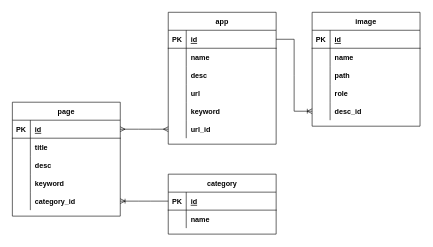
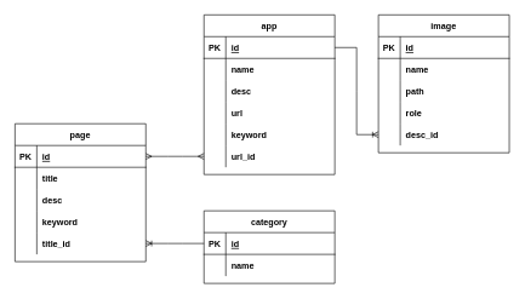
  <mxCell id="0" />
  <mxCell id="1" parent="0" />
  <mxCell id="2" value="page" style="shape=table;startSize=30;container=1;collapsible=1;childLayout=tableLayout;fixedRows=1;rowLines=0;fontStyle=1;align=center;resizeLast=1;" parent="1" vertex="1"><mxGeometry x="20" y="170" width="180" height="190" as="geometry" /></mxCell>
  <mxCell id="3" value="" style="shape=tableRow;horizontal=0;startSize=0;swimlaneHead=0;swimlaneBody=0;fillColor=none;collapsible=0;dropTarget=0;points=[[0,0.5],[1,0.5]];portConstraint=eastwest;top=0;left=0;right=0;bottom=1;" parent="2" vertex="1"><mxGeometry y="30" width="180" height="30" as="geometry" /></mxCell>
  <mxCell id="4" value="PK" style="shape=partialRectangle;connectable=0;fillColor=none;top=0;left=0;bottom=0;right=0;fontStyle=1;overflow=hidden;" parent="3" vertex="1"><mxGeometry width="30" height="30" as="geometry"><mxRectangle width="30" height="30" as="alternateBounds" /></mxGeometry></mxCell>
  <mxCell id="5" value="id" style="shape=partialRectangle;connectable=0;fillColor=none;top=0;left=0;bottom=0;right=0;align=left;spacingLeft=6;fontStyle=5;overflow=hidden;" parent="3" vertex="1"><mxGeometry x="30" width="150" height="30" as="geometry"><mxRectangle width="150" height="30" as="alternateBounds" /></mxGeometry></mxCell>
  <mxCell id="6" value="" style="shape=tableRow;horizontal=0;startSize=0;swimlaneHead=0;swimlaneBody=0;fillColor=none;collapsible=0;dropTarget=0;points=[[0,0.5],[1,0.5]];portConstraint=eastwest;top=0;left=0;right=0;bottom=0;" parent="2" vertex="1"><mxGeometry y="60" width="180" height="30" as="geometry" /></mxCell>
  <mxCell id="7" value="" style="shape=partialRectangle;connectable=0;fillColor=none;top=0;left=0;bottom=0;right=0;editable=1;overflow=hidden;" parent="6" vertex="1"><mxGeometry width="30" height="30" as="geometry"><mxRectangle width="30" height="30" as="alternateBounds" /></mxGeometry></mxCell>
  <mxCell id="8" value="title" style="shape=partialRectangle;connectable=0;fillColor=none;top=0;left=0;bottom=0;right=0;align=left;spacingLeft=6;overflow=hidden;fontStyle=1" parent="6" vertex="1"><mxGeometry x="30" width="150" height="30" as="geometry"><mxRectangle width="150" height="30" as="alternateBounds" /></mxGeometry></mxCell>
  <mxCell id="9" value="" style="shape=tableRow;horizontal=0;startSize=0;swimlaneHead=0;swimlaneBody=0;fillColor=none;collapsible=0;dropTarget=0;points=[[0,0.5],[1,0.5]];portConstraint=eastwest;top=0;left=0;right=0;bottom=0;" parent="2" vertex="1"><mxGeometry y="90" width="180" height="30" as="geometry" /></mxCell>
  <mxCell id="10" value="" style="shape=partialRectangle;connectable=0;fillColor=none;top=0;left=0;bottom=0;right=0;editable=1;overflow=hidden;" parent="9" vertex="1"><mxGeometry width="30" height="30" as="geometry"><mxRectangle width="30" height="30" as="alternateBounds" /></mxGeometry></mxCell>
  <mxCell id="11" value="desc" style="shape=partialRectangle;connectable=0;fillColor=none;top=0;left=0;bottom=0;right=0;align=left;spacingLeft=6;overflow=hidden;fontStyle=1" parent="9" vertex="1"><mxGeometry x="30" width="150" height="30" as="geometry"><mxRectangle width="150" height="30" as="alternateBounds" /></mxGeometry></mxCell>
  <mxCell id="12" value="" style="shape=tableRow;horizontal=0;startSize=0;swimlaneHead=0;swimlaneBody=0;fillColor=none;collapsible=0;dropTarget=0;points=[[0,0.5],[1,0.5]];portConstraint=eastwest;top=0;left=0;right=0;bottom=0;" parent="2" vertex="1"><mxGeometry y="120" width="180" height="30" as="geometry" /></mxCell>
  <mxCell id="13" value="" style="shape=partialRectangle;connectable=0;fillColor=none;top=0;left=0;bottom=0;right=0;editable=1;overflow=hidden;" parent="12" vertex="1"><mxGeometry width="30" height="30" as="geometry"><mxRectangle width="30" height="30" as="alternateBounds" /></mxGeometry></mxCell>
  <mxCell id="14" value="keyword" style="shape=partialRectangle;connectable=0;fillColor=none;top=0;left=0;bottom=0;right=0;align=left;spacingLeft=6;overflow=hidden;fontStyle=1" parent="12" vertex="1"><mxGeometry x="30" width="150" height="30" as="geometry"><mxRectangle width="150" height="30" as="alternateBounds" /></mxGeometry></mxCell>
  <mxCell id="15" value="" style="shape=tableRow;horizontal=0;startSize=0;swimlaneHead=0;swimlaneBody=0;fillColor=none;collapsible=0;dropTarget=0;points=[[0,0.5],[1,0.5]];portConstraint=eastwest;top=0;left=0;right=0;bottom=0;" parent="2" vertex="1"><mxGeometry y="150" width="180" height="30" as="geometry" /></mxCell>
  <mxCell id="16" value="" style="shape=partialRectangle;connectable=0;fillColor=none;top=0;left=0;bottom=0;right=0;editable=1;overflow=hidden;" parent="15" vertex="1"><mxGeometry width="30" height="30" as="geometry"><mxRectangle width="30" height="30" as="alternateBounds" /></mxGeometry></mxCell>
- <mxCell id="17" value="category_id" style="shape=partialRectangle;connectable=0;fillColor=none;top=0;left=0;bottom=0;right=0;align=left;spacingLeft=6;overflow=hidden;fontStyle=1" parent="15" vertex="1"><mxGeometry x="30" width="150" height="30" as="geometry"><mxRectangle width="150" height="30" as="alternateBounds" /></mxGeometry></mxCell>
+ <mxCell id="17" value="title_id" style="shape=partialRectangle;connectable=0;fillColor=none;top=0;left=0;bottom=0;right=0;align=left;spacingLeft=6;overflow=hidden;fontStyle=1" parent="15" vertex="1"><mxGeometry x="30" width="150" height="30" as="geometry"><mxRectangle width="150" height="30" as="alternateBounds" /></mxGeometry></mxCell>
  <mxCell id="18" value="category" style="shape=table;startSize=30;container=1;collapsible=1;childLayout=tableLayout;fixedRows=1;rowLines=0;fontStyle=1;align=center;resizeLast=1;" parent="1" vertex="1"><mxGeometry x="280" y="290" width="180" height="100" as="geometry" /></mxCell>
  <mxCell id="19" value="" style="shape=tableRow;horizontal=0;startSize=0;swimlaneHead=0;swimlaneBody=0;fillColor=none;collapsible=0;dropTarget=0;points=[[0,0.5],[1,0.5]];portConstraint=eastwest;top=0;left=0;right=0;bottom=1;" parent="18" vertex="1"><mxGeometry y="30" width="180" height="30" as="geometry" /></mxCell>
  <mxCell id="20" value="PK" style="shape=partialRectangle;connectable=0;fillColor=none;top=0;left=0;bottom=0;right=0;fontStyle=1;overflow=hidden;" parent="19" vertex="1"><mxGeometry width="30" height="30" as="geometry"><mxRectangle width="30" height="30" as="alternateBounds" /></mxGeometry></mxCell>
  <mxCell id="21" value="id" style="shape=partialRectangle;connectable=0;fillColor=none;top=0;left=0;bottom=0;right=0;align=left;spacingLeft=6;fontStyle=5;overflow=hidden;" parent="19" vertex="1"><mxGeometry x="30" width="150" height="30" as="geometry"><mxRectangle width="150" height="30" as="alternateBounds" /></mxGeometry></mxCell>
  <mxCell id="22" value="" style="shape=tableRow;horizontal=0;startSize=0;swimlaneHead=0;swimlaneBody=0;fillColor=none;collapsible=0;dropTarget=0;points=[[0,0.5],[1,0.5]];portConstraint=eastwest;top=0;left=0;right=0;bottom=0;" parent="18" vertex="1"><mxGeometry y="60" width="180" height="30" as="geometry" /></mxCell>
  <mxCell id="23" value="" style="shape=partialRectangle;connectable=0;fillColor=none;top=0;left=0;bottom=0;right=0;editable=1;overflow=hidden;" parent="22" vertex="1"><mxGeometry width="30" height="30" as="geometry"><mxRectangle width="30" height="30" as="alternateBounds" /></mxGeometry></mxCell>
  <mxCell id="24" value="name" style="shape=partialRectangle;connectable=0;fillColor=none;top=0;left=0;bottom=0;right=0;align=left;spacingLeft=6;overflow=hidden;fontStyle=1" parent="22" vertex="1"><mxGeometry x="30" width="150" height="30" as="geometry"><mxRectangle width="150" height="30" as="alternateBounds" /></mxGeometry></mxCell>
  <mxCell id="25" value="" style="edgeStyle=entityRelationEdgeStyle;fontSize=12;html=1;endArrow=ERoneToMany;rounded=0;entryX=1;entryY=0.5;entryDx=0;entryDy=0;exitX=0;exitY=0.5;exitDx=0;exitDy=0;" parent="1" source="19" target="15" edge="1"><mxGeometry width="100" height="100" relative="1" as="geometry"><mxPoint x="270" y="300" as="sourcePoint" /><mxPoint x="480" y="250" as="targetPoint" /></mxGeometry></mxCell>
  <mxCell id="26" value="app" style="shape=table;startSize=30;container=1;collapsible=1;childLayout=tableLayout;fixedRows=1;rowLines=0;fontStyle=1;align=center;resizeLast=1;" parent="1" vertex="1"><mxGeometry x="280" y="20" width="180" height="220" as="geometry" /></mxCell>
  <mxCell id="27" value="" style="shape=tableRow;horizontal=0;startSize=0;swimlaneHead=0;swimlaneBody=0;fillColor=none;collapsible=0;dropTarget=0;points=[[0,0.5],[1,0.5]];portConstraint=eastwest;top=0;left=0;right=0;bottom=1;" parent="26" vertex="1"><mxGeometry y="30" width="180" height="30" as="geometry" /></mxCell>
  <mxCell id="28" value="PK" style="shape=partialRectangle;connectable=0;fillColor=none;top=0;left=0;bottom=0;right=0;fontStyle=1;overflow=hidden;" parent="27" vertex="1"><mxGeometry width="30" height="30" as="geometry"><mxRectangle width="30" height="30" as="alternateBounds" /></mxGeometry></mxCell>
  <mxCell id="29" value="id" style="shape=partialRectangle;connectable=0;fillColor=none;top=0;left=0;bottom=0;right=0;align=left;spacingLeft=6;fontStyle=5;overflow=hidden;" parent="27" vertex="1"><mxGeometry x="30" width="150" height="30" as="geometry"><mxRectangle width="150" height="30" as="alternateBounds" /></mxGeometry></mxCell>
  <mxCell id="30" value="" style="shape=tableRow;horizontal=0;startSize=0;swimlaneHead=0;swimlaneBody=0;fillColor=none;collapsible=0;dropTarget=0;points=[[0,0.5],[1,0.5]];portConstraint=eastwest;top=0;left=0;right=0;bottom=0;" parent="26" vertex="1"><mxGeometry y="60" width="180" height="30" as="geometry" /></mxCell>
  <mxCell id="31" value="" style="shape=partialRectangle;connectable=0;fillColor=none;top=0;left=0;bottom=0;right=0;editable=1;overflow=hidden;" parent="30" vertex="1"><mxGeometry width="30" height="30" as="geometry"><mxRectangle width="30" height="30" as="alternateBounds" /></mxGeometry></mxCell>
  <mxCell id="32" value="name" style="shape=partialRectangle;connectable=0;fillColor=none;top=0;left=0;bottom=0;right=0;align=left;spacingLeft=6;overflow=hidden;fontStyle=1" parent="30" vertex="1"><mxGeometry x="30" width="150" height="30" as="geometry"><mxRectangle width="150" height="30" as="alternateBounds" /></mxGeometry></mxCell>
  <mxCell id="33" value="" style="shape=tableRow;horizontal=0;startSize=0;swimlaneHead=0;swimlaneBody=0;fillColor=none;collapsible=0;dropTarget=0;points=[[0,0.5],[1,0.5]];portConstraint=eastwest;top=0;left=0;right=0;bottom=0;" parent="26" vertex="1"><mxGeometry y="90" width="180" height="30" as="geometry" /></mxCell>
  <mxCell id="34" value="" style="shape=partialRectangle;connectable=0;fillColor=none;top=0;left=0;bottom=0;right=0;editable=1;overflow=hidden;" parent="33" vertex="1"><mxGeometry width="30" height="30" as="geometry"><mxRectangle width="30" height="30" as="alternateBounds" /></mxGeometry></mxCell>
  <mxCell id="35" value="desc" style="shape=partialRectangle;connectable=0;fillColor=none;top=0;left=0;bottom=0;right=0;align=left;spacingLeft=6;overflow=hidden;fontStyle=1" parent="33" vertex="1"><mxGeometry x="30" width="150" height="30" as="geometry"><mxRectangle width="150" height="30" as="alternateBounds" /></mxGeometry></mxCell>
  <mxCell id="36" value="" style="shape=tableRow;horizontal=0;startSize=0;swimlaneHead=0;swimlaneBody=0;fillColor=none;collapsible=0;dropTarget=0;points=[[0,0.5],[1,0.5]];portConstraint=eastwest;top=0;left=0;right=0;bottom=0;" parent="26" vertex="1"><mxGeometry y="120" width="180" height="30" as="geometry" /></mxCell>
  <mxCell id="37" value="" style="shape=partialRectangle;connectable=0;fillColor=none;top=0;left=0;bottom=0;right=0;editable=1;overflow=hidden;" parent="36" vertex="1"><mxGeometry width="30" height="30" as="geometry"><mxRectangle width="30" height="30" as="alternateBounds" /></mxGeometry></mxCell>
  <mxCell id="38" value="url" style="shape=partialRectangle;connectable=0;fillColor=none;top=0;left=0;bottom=0;right=0;align=left;spacingLeft=6;overflow=hidden;fontStyle=1" parent="36" vertex="1"><mxGeometry x="30" width="150" height="30" as="geometry"><mxRectangle width="150" height="30" as="alternateBounds" /></mxGeometry></mxCell>
  <mxCell id="39" value="" style="shape=tableRow;horizontal=0;startSize=0;swimlaneHead=0;swimlaneBody=0;fillColor=none;collapsible=0;dropTarget=0;points=[[0,0.5],[1,0.5]];portConstraint=eastwest;top=0;left=0;right=0;bottom=0;" parent="26" vertex="1"><mxGeometry y="150" width="180" height="30" as="geometry" /></mxCell>
  <mxCell id="40" value="" style="shape=partialRectangle;connectable=0;fillColor=none;top=0;left=0;bottom=0;right=0;editable=1;overflow=hidden;" parent="39" vertex="1"><mxGeometry width="30" height="30" as="geometry"><mxRectangle width="30" height="30" as="alternateBounds" /></mxGeometry></mxCell>
  <mxCell id="41" value="keyword" style="shape=partialRectangle;connectable=0;fillColor=none;top=0;left=0;bottom=0;right=0;align=left;spacingLeft=6;overflow=hidden;fontStyle=1" parent="39" vertex="1"><mxGeometry x="30" width="150" height="30" as="geometry"><mxRectangle width="150" height="30" as="alternateBounds" /></mxGeometry></mxCell>
  <mxCell id="42" value="" style="shape=tableRow;horizontal=0;startSize=0;swimlaneHead=0;swimlaneBody=0;fillColor=none;collapsible=0;dropTarget=0;points=[[0,0.5],[1,0.5]];portConstraint=eastwest;top=0;left=0;right=0;bottom=0;" parent="26" vertex="1"><mxGeometry y="180" width="180" height="30" as="geometry" /></mxCell>
  <mxCell id="43" value="" style="shape=partialRectangle;connectable=0;fillColor=none;top=0;left=0;bottom=0;right=0;editable=1;overflow=hidden;" parent="42" vertex="1"><mxGeometry width="30" height="30" as="geometry"><mxRectangle width="30" height="30" as="alternateBounds" /></mxGeometry></mxCell>
  <mxCell id="44" value="url_id" style="shape=partialRectangle;connectable=0;fillColor=none;top=0;left=0;bottom=0;right=0;align=left;spacingLeft=6;overflow=hidden;fontStyle=1" parent="42" vertex="1"><mxGeometry x="30" width="150" height="30" as="geometry"><mxRectangle width="150" height="30" as="alternateBounds" /></mxGeometry></mxCell>
  <mxCell id="45" value="" style="edgeStyle=entityRelationEdgeStyle;fontSize=12;html=1;endArrow=ERmany;startArrow=ERmany;rounded=0;exitX=1;exitY=0.5;exitDx=0;exitDy=0;entryX=0;entryY=0.5;entryDx=0;entryDy=0;" parent="1" source="3" target="42" edge="1"><mxGeometry width="100" height="100" relative="1" as="geometry"><mxPoint x="380" y="470" as="sourcePoint" /><mxPoint x="480" y="370" as="targetPoint" /></mxGeometry></mxCell>
  <mxCell id="46" value="image" style="shape=table;startSize=30;container=1;collapsible=1;childLayout=tableLayout;fixedRows=1;rowLines=0;fontStyle=1;align=center;resizeLast=1;" vertex="1" parent="1"><mxGeometry x="520" y="20" width="180" height="190" as="geometry" /></mxCell>
  <mxCell id="47" value="" style="shape=tableRow;horizontal=0;startSize=0;swimlaneHead=0;swimlaneBody=0;fillColor=none;collapsible=0;dropTarget=0;points=[[0,0.5],[1,0.5]];portConstraint=eastwest;top=0;left=0;right=0;bottom=1;" vertex="1" parent="46"><mxGeometry y="30" width="180" height="30" as="geometry" /></mxCell>
  <mxCell id="48" value="PK" style="shape=partialRectangle;connectable=0;fillColor=none;top=0;left=0;bottom=0;right=0;fontStyle=1;overflow=hidden;" vertex="1" parent="47"><mxGeometry width="30" height="30" as="geometry"><mxRectangle width="30" height="30" as="alternateBounds" /></mxGeometry></mxCell>
  <mxCell id="49" value="id" style="shape=partialRectangle;connectable=0;fillColor=none;top=0;left=0;bottom=0;right=0;align=left;spacingLeft=6;fontStyle=5;overflow=hidden;" vertex="1" parent="47"><mxGeometry x="30" width="150" height="30" as="geometry"><mxRectangle width="150" height="30" as="alternateBounds" /></mxGeometry></mxCell>
  <mxCell id="50" value="" style="shape=tableRow;horizontal=0;startSize=0;swimlaneHead=0;swimlaneBody=0;fillColor=none;collapsible=0;dropTarget=0;points=[[0,0.5],[1,0.5]];portConstraint=eastwest;top=0;left=0;right=0;bottom=0;" vertex="1" parent="46"><mxGeometry y="60" width="180" height="30" as="geometry" /></mxCell>
  <mxCell id="51" value="" style="shape=partialRectangle;connectable=0;fillColor=none;top=0;left=0;bottom=0;right=0;editable=1;overflow=hidden;" vertex="1" parent="50"><mxGeometry width="30" height="30" as="geometry"><mxRectangle width="30" height="30" as="alternateBounds" /></mxGeometry></mxCell>
  <mxCell id="52" value="name" style="shape=partialRectangle;connectable=0;fillColor=none;top=0;left=0;bottom=0;right=0;align=left;spacingLeft=6;overflow=hidden;fontStyle=1" vertex="1" parent="50"><mxGeometry x="30" width="150" height="30" as="geometry"><mxRectangle width="150" height="30" as="alternateBounds" /></mxGeometry></mxCell>
  <mxCell id="53" value="" style="shape=tableRow;horizontal=0;startSize=0;swimlaneHead=0;swimlaneBody=0;fillColor=none;collapsible=0;dropTarget=0;points=[[0,0.5],[1,0.5]];portConstraint=eastwest;top=0;left=0;right=0;bottom=0;" vertex="1" parent="46"><mxGeometry y="90" width="180" height="30" as="geometry" /></mxCell>
  <mxCell id="54" value="" style="shape=partialRectangle;connectable=0;fillColor=none;top=0;left=0;bottom=0;right=0;editable=1;overflow=hidden;" vertex="1" parent="53"><mxGeometry width="30" height="30" as="geometry"><mxRectangle width="30" height="30" as="alternateBounds" /></mxGeometry></mxCell>
  <mxCell id="55" value="path" style="shape=partialRectangle;connectable=0;fillColor=none;top=0;left=0;bottom=0;right=0;align=left;spacingLeft=6;overflow=hidden;fontStyle=1" vertex="1" parent="53"><mxGeometry x="30" width="150" height="30" as="geometry"><mxRectangle width="150" height="30" as="alternateBounds" /></mxGeometry></mxCell>
  <mxCell id="56" value="" style="shape=tableRow;horizontal=0;startSize=0;swimlaneHead=0;swimlaneBody=0;fillColor=none;collapsible=0;dropTarget=0;points=[[0,0.5],[1,0.5]];portConstraint=eastwest;top=0;left=0;right=0;bottom=0;" vertex="1" parent="46"><mxGeometry y="120" width="180" height="30" as="geometry" /></mxCell>
  <mxCell id="57" value="" style="shape=partialRectangle;connectable=0;fillColor=none;top=0;left=0;bottom=0;right=0;editable=1;overflow=hidden;" vertex="1" parent="56"><mxGeometry width="30" height="30" as="geometry"><mxRectangle width="30" height="30" as="alternateBounds" /></mxGeometry></mxCell>
  <mxCell id="58" value="role" style="shape=partialRectangle;connectable=0;fillColor=none;top=0;left=0;bottom=0;right=0;align=left;spacingLeft=6;overflow=hidden;fontStyle=1" vertex="1" parent="56"><mxGeometry x="30" width="150" height="30" as="geometry"><mxRectangle width="150" height="30" as="alternateBounds" /></mxGeometry></mxCell>
  <mxCell id="59" value="" style="shape=tableRow;horizontal=0;startSize=0;swimlaneHead=0;swimlaneBody=0;fillColor=none;collapsible=0;dropTarget=0;points=[[0,0.5],[1,0.5]];portConstraint=eastwest;top=0;left=0;right=0;bottom=0;" vertex="1" parent="46"><mxGeometry y="150" width="180" height="30" as="geometry" /></mxCell>
  <mxCell id="60" value="" style="shape=partialRectangle;connectable=0;fillColor=none;top=0;left=0;bottom=0;right=0;editable=1;overflow=hidden;" vertex="1" parent="59"><mxGeometry width="30" height="30" as="geometry"><mxRectangle width="30" height="30" as="alternateBounds" /></mxGeometry></mxCell>
  <mxCell id="61" value="desc_id" style="shape=partialRectangle;connectable=0;fillColor=none;top=0;left=0;bottom=0;right=0;align=left;spacingLeft=6;overflow=hidden;fontStyle=1" vertex="1" parent="59"><mxGeometry x="30" width="150" height="30" as="geometry"><mxRectangle width="150" height="30" as="alternateBounds" /></mxGeometry></mxCell>
  <mxCell id="62" value="" style="edgeStyle=entityRelationEdgeStyle;fontSize=12;html=1;endArrow=ERoneToMany;rounded=0;exitX=1;exitY=0.5;exitDx=0;exitDy=0;entryX=0;entryY=0.5;entryDx=0;entryDy=0;" edge="1" parent="1" source="27" target="59"><mxGeometry width="100" height="100" relative="1" as="geometry"><mxPoint x="350" y="270" as="sourcePoint" /><mxPoint x="450" y="170" as="targetPoint" /></mxGeometry></mxCell>
